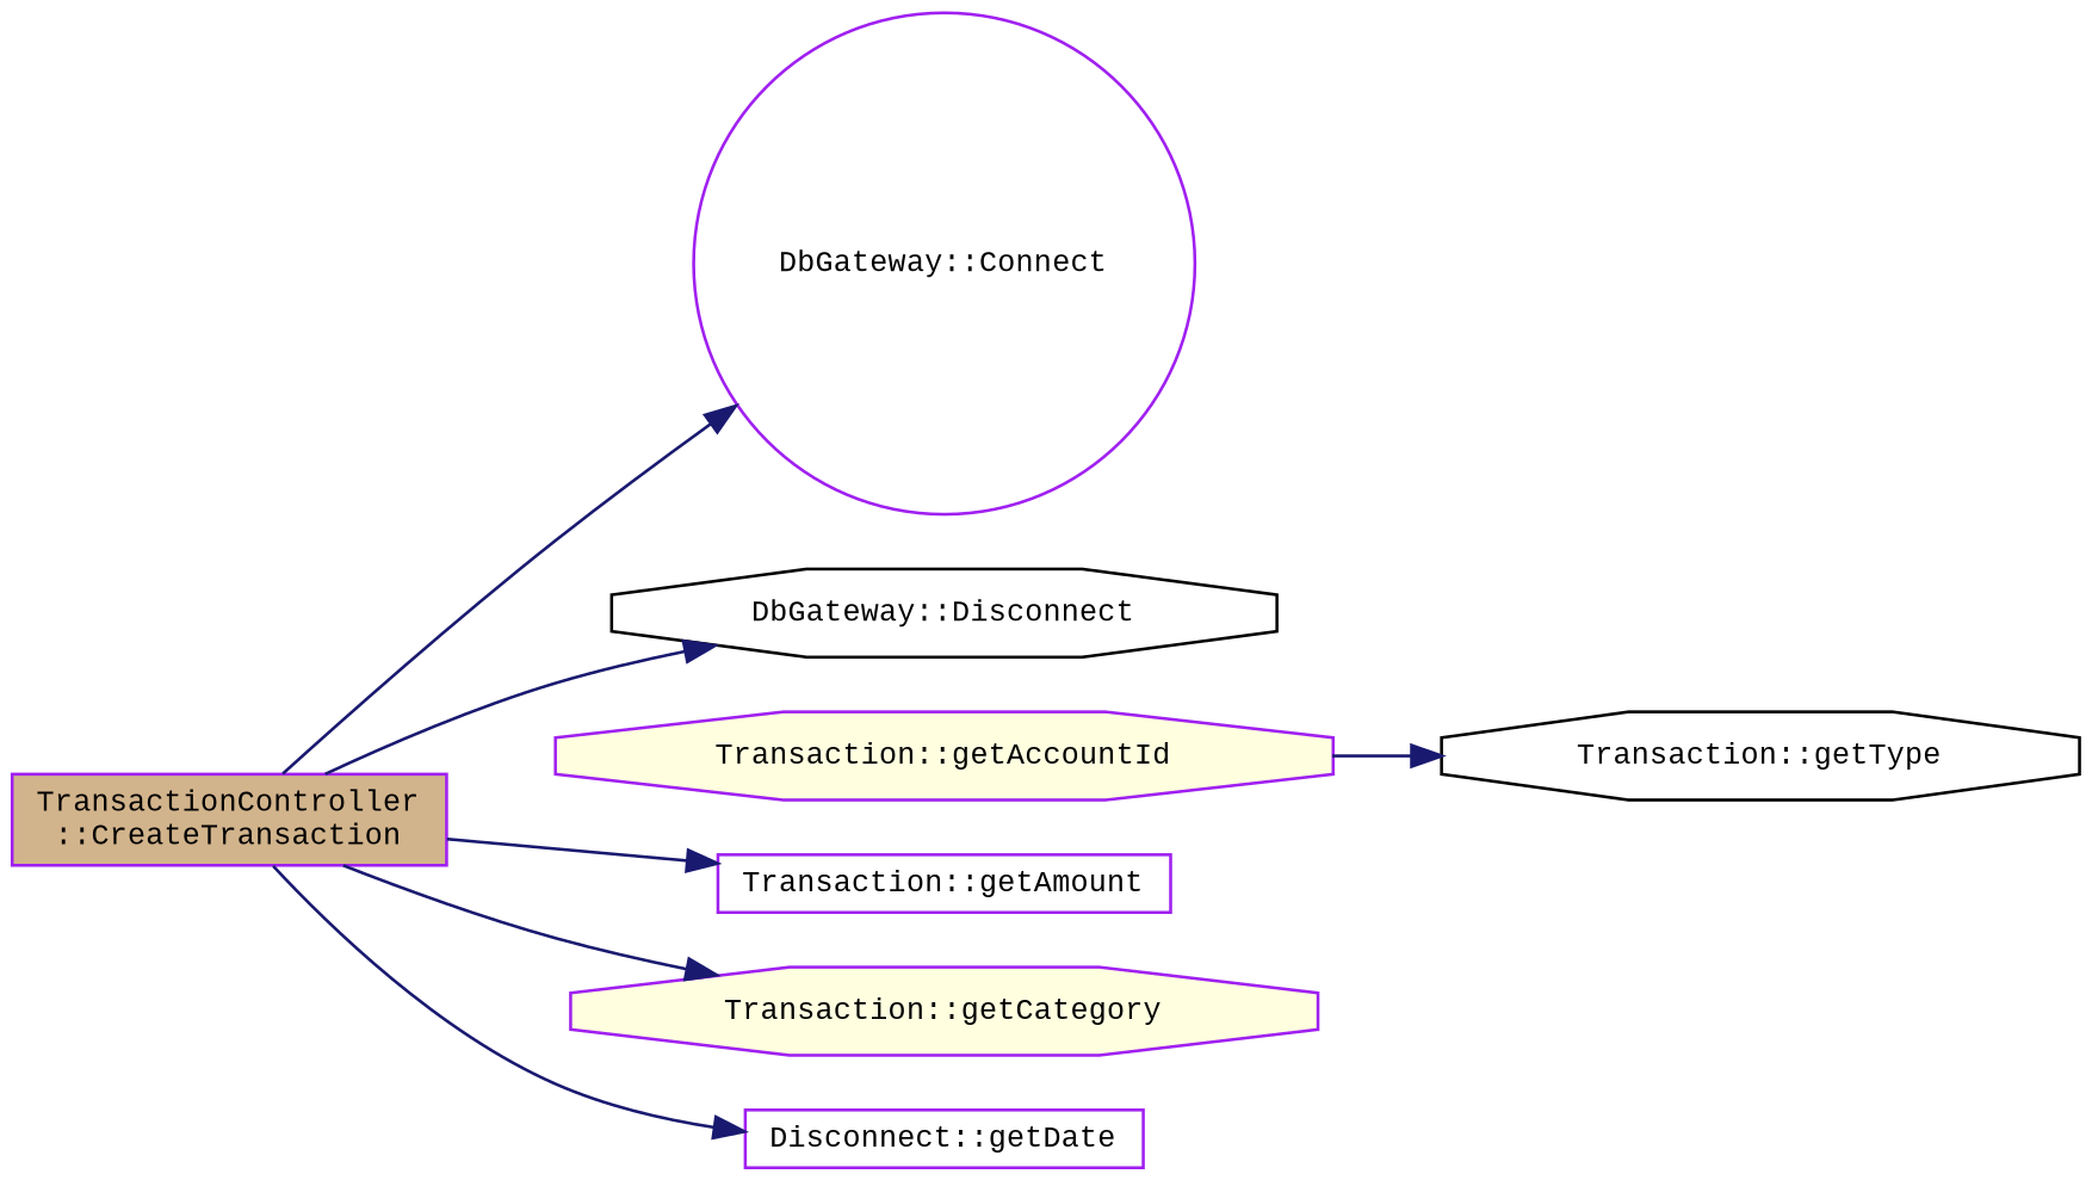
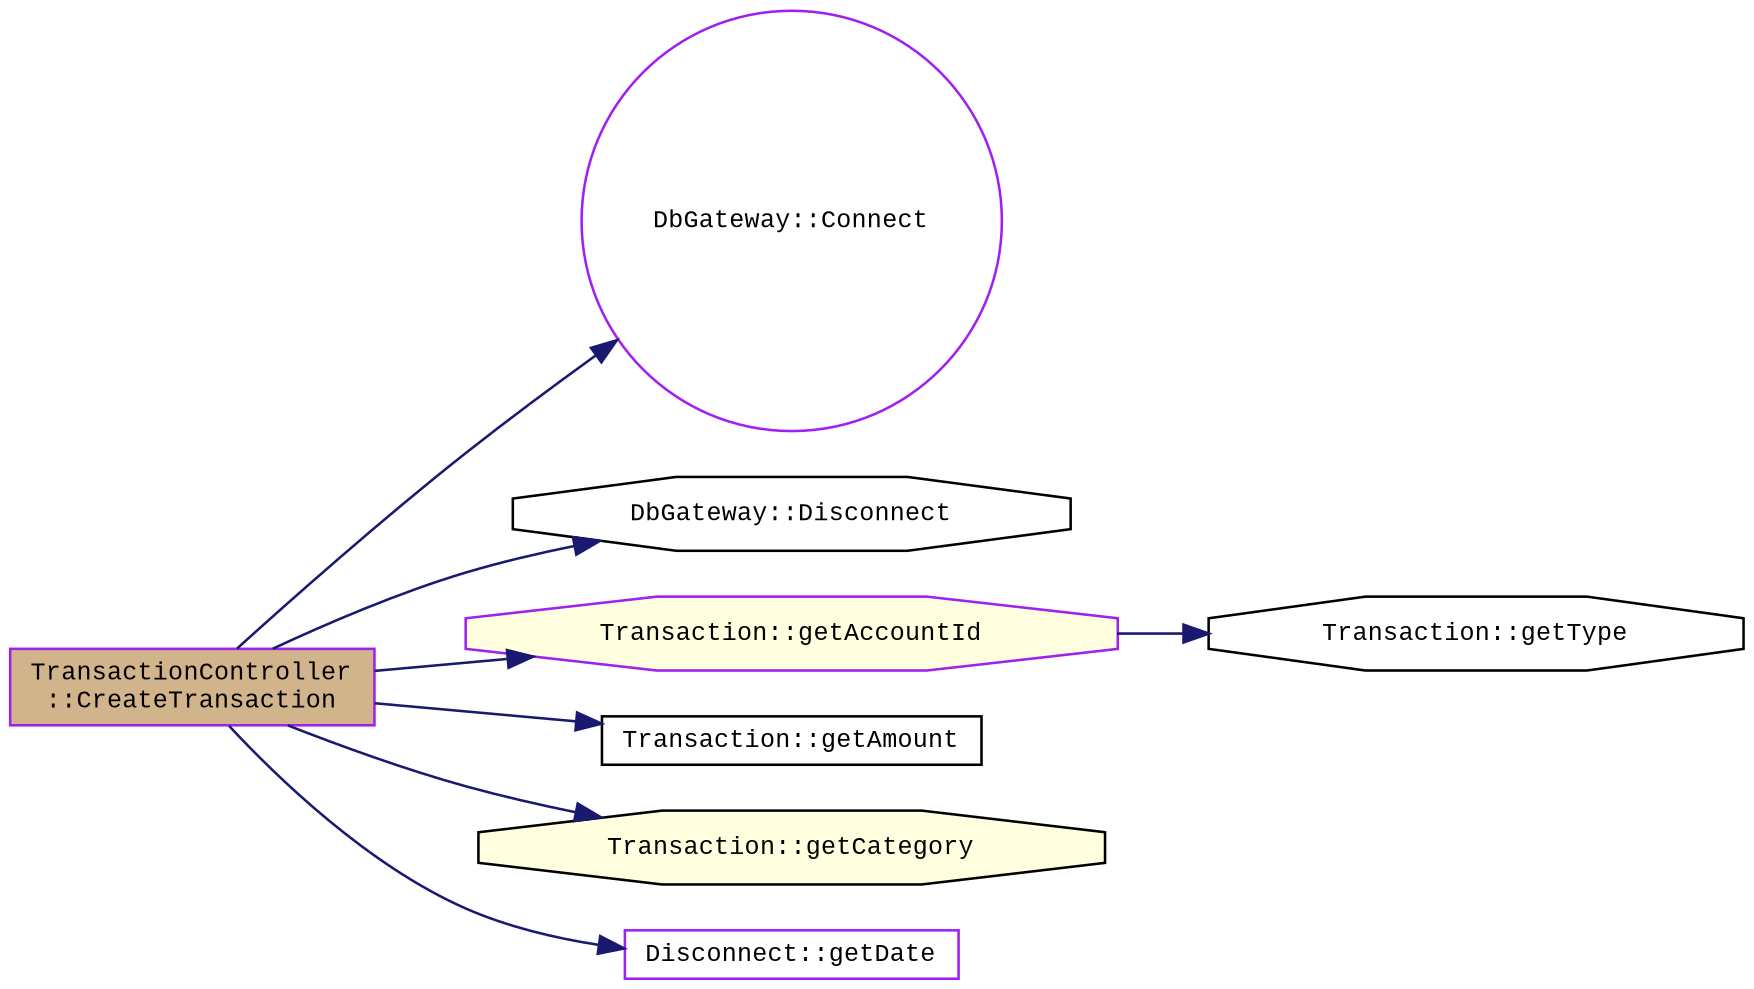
  digraph {
    fontname="Liberation Mono"
    rankdir=LR
    node [color=purple fillcolor=white fontname="Liberation Mono" fontsize=10 shape=octagon style=filled]
    edge [color=midnightblue fontname="Liberation Mono" fontsize=10 labelfontname=Helvetica labelfontsize=10 style=solid]
    n1 [fillcolor=tan fontcolor=black height=0.2 label="TransactionController\l::CreateTransaction" shape=box width=0.4]
    n2 [height=0.2 label="DbGateway::Connect" shape=circle width=0.4]
    n3 [color=black height=0.2 label="DbGateway::Disconnect" width=0.4]
    n4 [fillcolor=lightyellow height=0.2 label="Transaction::getAccountId" width=0.4]
-   n5 [height=0.2 label="Transaction::getAmount" shape=box width=0.4]
-   n6 [fillcolor=lightyellow height=0.2 label="Transaction::getCategory" width=0.4]
+   n5 [color=black height=0.2 label="Transaction::getAmount" shape=box width=0.4]
+   n6 [color=black fillcolor=lightyellow height=0.2 label="Transaction::getCategory" width=0.4]
    n7 [height=0.2 label="Disconnect::getDate" shape=box width=0.4]
    n8 [color=black height=0.2 label="Transaction::getType" width=0.4]
    n1 -> n2
    n1 -> n3
+   n1 -> n4
    n1 -> n5
    n1 -> n6
    n1 -> n7
    n4 -> n8
  }
